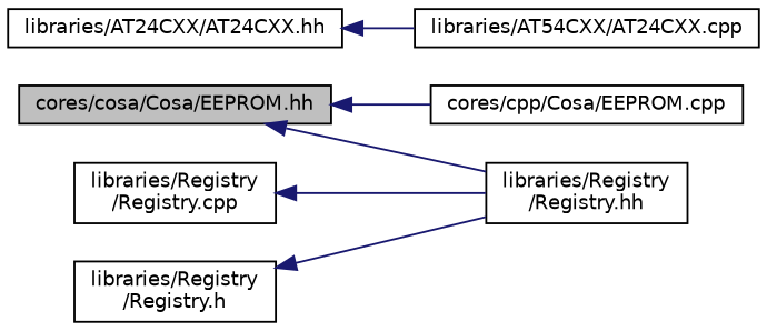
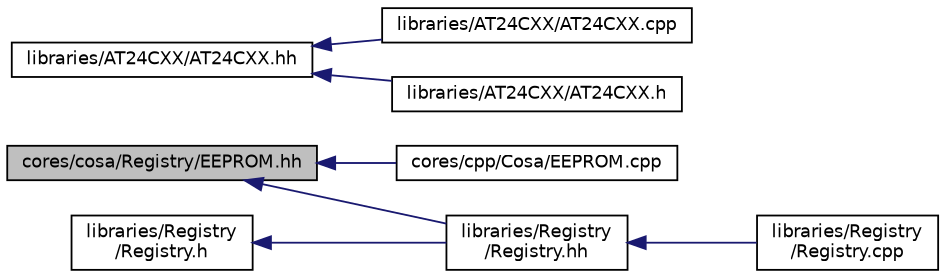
  digraph {
    rankdir=LR
    node [color=black fillcolor=white fontname=Helvetica fontsize=10 shape=record style=filled]
    edge [color=midnightblue dir=back fontname=Helvetica fontsize=10 labelfontname=Helvetica labelfontsize=10 style=solid]
-   n1 [fillcolor=grey75 fontcolor=black height=0.2 label="cores/cosa/Cosa/EEPROM.hh" width=0.4]
+   n1 [fillcolor=grey75 fontcolor=black height=0.2 label="cores/cosa/Registry/EEPROM.hh" width=0.4]
    n2 [height=0.2 label="cores/cpp/Cosa/EEPROM.cpp" width=0.4]
    n3 [height=0.2 label="libraries/Registry\l/Registry.hh" width=0.4]
    n4 [height=0.2 label="libraries/AT24CXX/AT24CXX.hh" width=0.4]
-   n5 [height=0.2 label="libraries/AT54CXX/AT24CXX.cpp" width=0.4]
+   n5 [height=0.2 label="libraries/AT24CXX/AT24CXX.cpp" width=0.4]
+   n6 [height=0.2 label="libraries/AT24CXX/AT24CXX.h" width=0.4]
    n7 [height=0.2 label="libraries/Registry\l/Registry.cpp" width=0.4]
    n8 [height=0.2 label="libraries/Registry\l/Registry.h" width=0.4]
    n1 -> n2
    n1 -> n3
-   n7 -> n3
+   n3 -> n7
    n4 -> n5
+   n4 -> n6
    n8 -> n3
  }
